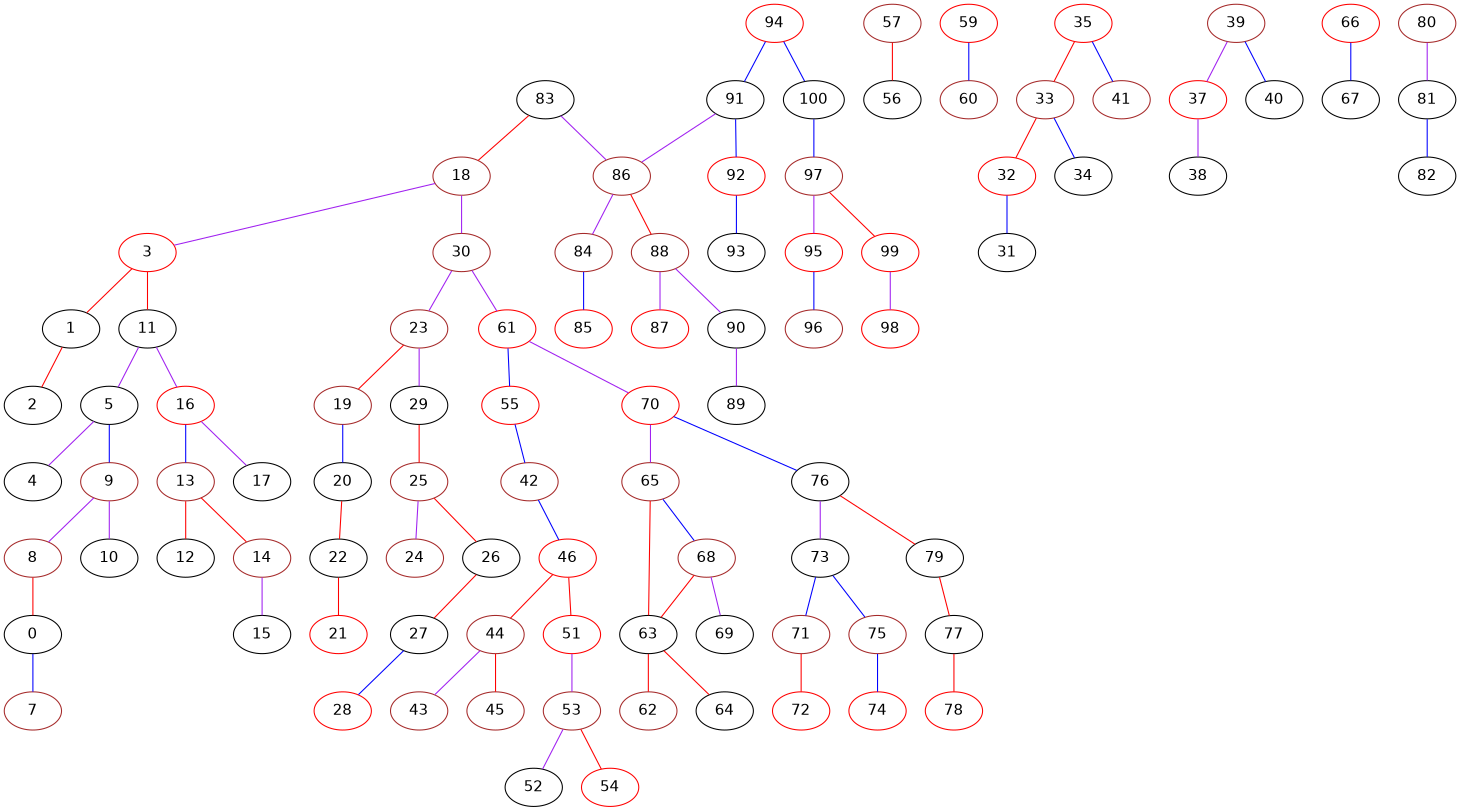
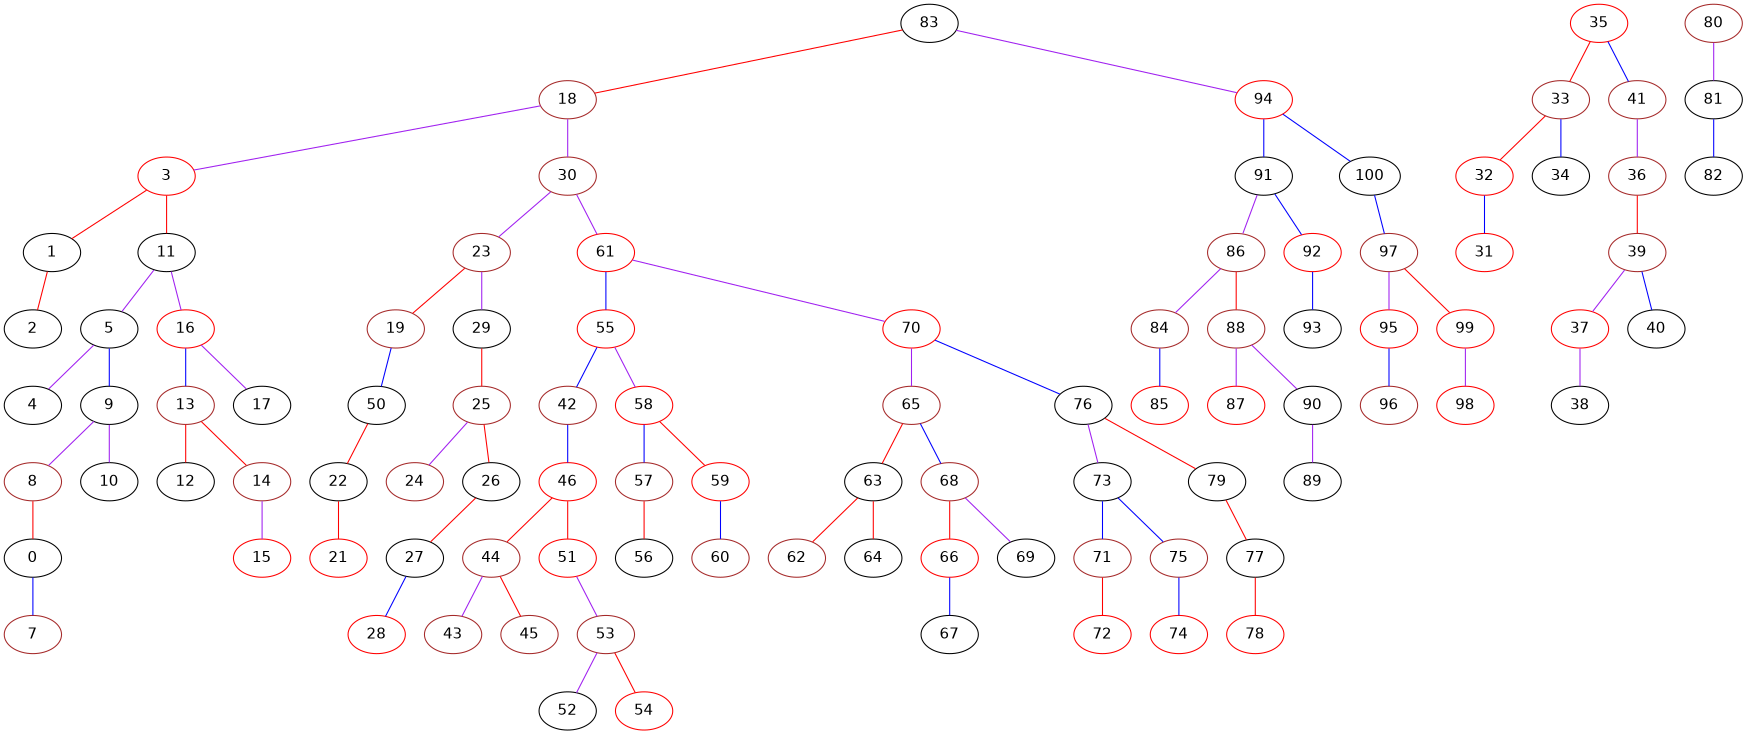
  graph {
    fontname="DejaVu Sans"
    node [color=black fontname="DejaVu Sans"]
    edge [color=purple fontname="DejaVu Sans"]
    n1 [label=83]
    n2 [color=brown label=18]
    n3 [color=red label=94]
    n4 [color=red label=3]
    n5 [color=brown label=30]
    n6 [label=91]
    n7 [label=100]
    n8 [label=1]
    n9 [label=11]
    n10 [color=brown label=23]
    n11 [color=red label=61]
    n12 [color=brown label=86]
    n13 [color=red label=92]
    n14 [color=brown label=97]
    n15 [label=2]
    n16 [label=5]
    n17 [color=red label=16]
    n18 [color=brown label=19]
    n19 [label=29]
    n20 [color=red label=55]
    n21 [color=red label=70]
    n22 [label=4]
-   n23 [color=brown label=9]
+   n23 [label=9]
    n24 [color=brown label=13]
    n25 [label=17]
    n26 [color=brown label=8]
    n27 [label=10]
    n28 [label=12]
    n29 [color=brown label=14]
    n30 [label=0]
    n31 [color=brown label=7]
-   n32 [label=15]
-   n33 [label=20]
+   n32 [color=red label=15]
+   n33 [label=50]
    n34 [color=brown label=25]
    n35 [color=brown label=42]
+   n36 [color=red label=58]
    n37 [color=brown label=65]
    n38 [label=76]
    n39 [label=22]
    n40 [color=brown label=24]
    n41 [label=26]
    n42 [color=red label=21]
    n43 [label=27]
    n44 [color=red label=28]
    n45 [color=red label=46]
    n46 [color=brown label=57]
    n47 [color=red label=59]
    n48 [label=63]
    n49 [color=brown label=68]
    n50 [label=73]
    n51 [label=79]
    n52 [color=red label=35]
    n53 [color=brown label=33]
    n54 [color=brown label=41]
    n55 [color=brown label=44]
    n56 [color=red label=51]
    n57 [label=56]
    n58 [color=brown label=60]
    n59 [color=red label=32]
    n60 [label=34]
+   n61 [color=brown label=36]
    n62 [color=brown label=43]
    n63 [color=brown label=45]
    n64 [color=brown label=53]
-   n65 [label=31]
+   n65 [color=red label=31]
    n66 [color=brown label=39]
    n67 [color=red label=37]
    n68 [label=40]
    n69 [label=38]
    n70 [label=52]
    n71 [color=red label=54]
    n72 [color=brown label=62]
    n73 [label=64]
    n74 [color=red label=66]
    n75 [label=69]
    n76 [color=brown label=71]
    n77 [color=brown label=75]
    n78 [label=77]
    n79 [label=67]
    n80 [color=red label=72]
    n81 [color=red label=74]
    n82 [color=red label=78]
    n83 [color=brown label=80]
    n84 [label=81]
    n85 [label=82]
    n86 [color=brown label=84]
    n87 [color=brown label=88]
    n88 [label=93]
    n89 [color=red label=95]
    n90 [color=red label=99]
    n91 [color=red label=85]
    n92 [color=red label=87]
    n93 [label=90]
    n94 [label=89]
    n95 [color=brown label=96]
    n96 [color=red label=98]
    n1 -- n2 [color=red]
-   n1 -- n12
+   n1 -- n3
    n2 -- n4
    n2 -- n5
    n3 -- n6 [color=blue]
    n3 -- n7 [color=blue]
    n4 -- n8 [color=red]
    n4 -- n9 [color=red]
    n5 -- n10
    n5 -- n11
    n6 -- n12
    n6 -- n13 [color=blue]
    n7 -- n14 [color=blue]
    n8 -- n15 [color=red]
    n9 -- n16
    n9 -- n17
    n10 -- n18 [color=red]
    n10 -- n19
    n11 -- n20 [color=blue]
    n11 -- n21
    n12 -- n86
    n12 -- n87 [color=red]
    n13 -- n88 [color=blue]
    n14 -- n89
    n14 -- n90 [color=red]
    n16 -- n22
    n16 -- n23 [color=blue]
    n17 -- n24 [color=blue]
    n17 -- n25
    n18 -- n33 [color=blue]
    n19 -- n34 [color=red]
    n20 -- n35 [color=blue]
+   n20 -- n36
    n21 -- n37
    n21 -- n38 [color=blue]
    n23 -- n26
    n23 -- n27
    n24 -- n28 [color=red]
    n24 -- n29 [color=red]
    n26 -- n30 [color=red]
    n29 -- n32
    n30 -- n31 [color=blue]
    n33 -- n39 [color=red]
    n34 -- n40
    n34 -- n41 [color=red]
    n35 -- n45 [color=blue]
+   n36 -- n46 [color=blue]
+   n36 -- n47 [color=red]
    n37 -- n48 [color=red]
    n37 -- n49 [color=blue]
    n38 -- n50
    n38 -- n51 [color=red]
    n39 -- n42 [color=red]
    n41 -- n43 [color=red]
    n43 -- n44 [color=blue]
    n45 -- n55 [color=red]
    n45 -- n56 [color=red]
    n46 -- n57 [color=red]
    n47 -- n58 [color=blue]
    n48 -- n72 [color=red]
    n48 -- n73 [color=red]
-   n49 -- n48 [color=red]
+   n49 -- n74 [color=red]
    n49 -- n75
    n50 -- n76 [color=blue]
    n50 -- n77 [color=blue]
    n51 -- n78 [color=red]
    n52 -- n53 [color=red]
    n52 -- n54 [color=blue]
    n53 -- n59 [color=red]
    n53 -- n60 [color=blue]
+   n54 -- n61
    n55 -- n62
    n55 -- n63 [color=red]
    n56 -- n64
    n59 -- n65 [color=blue]
+   n61 -- n66 [color=red]
    n64 -- n70
    n64 -- n71 [color=red]
    n66 -- n67
    n66 -- n68 [color=blue]
    n67 -- n69
    n74 -- n79 [color=blue]
    n76 -- n80 [color=red]
    n77 -- n81 [color=blue]
    n78 -- n82 [color=red]
    n83 -- n84
    n84 -- n85 [color=blue]
    n86 -- n91 [color=blue]
    n87 -- n92
    n87 -- n93
    n89 -- n95 [color=blue]
    n90 -- n96
    n93 -- n94
  }
